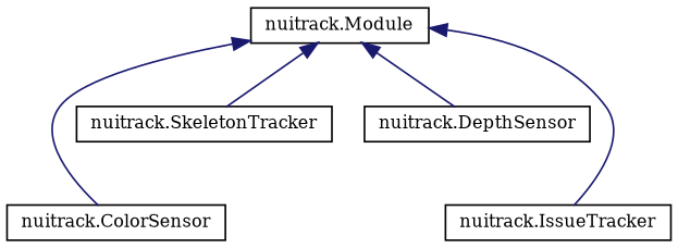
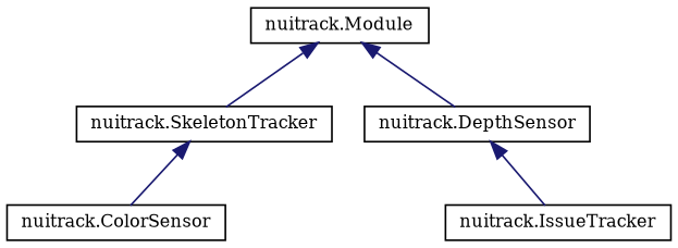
  digraph {
    fontname="DejaVu Serif"
    rankdir=TB
    node [color=black fillcolor=white fontname="DejaVu Serif" fontsize=10 shape=record style=filled]
    edge [color=midnightblue dir=back fontname="DejaVu Serif" fontsize=10 labelfontname=Helvetica labelfontsize=10 style=solid]
    n1 [height=0.2 label="nuitrack.Module" width=0.4]
    n2 [height=0.2 label="nuitrack.ColorSensor" width=0.4]
    n3 [height=0.2 label="nuitrack.DepthSensor" width=0.4]
    n4 [height=0.2 label="nuitrack.IssueTracker" width=0.4]
    n5 [height=0.2 label="nuitrack.SkeletonTracker" width=0.4]
-   n1 -> n2
+   n5 -> n2
    n1 -> n3
-   n1 -> n4
+   n3 -> n4
    n1 -> n5
  }
